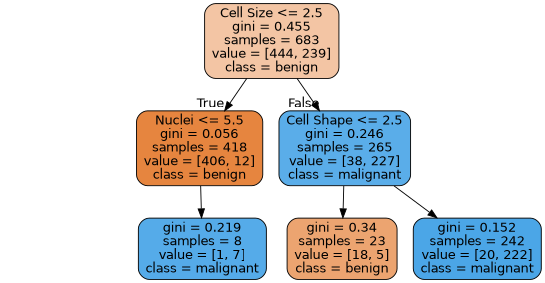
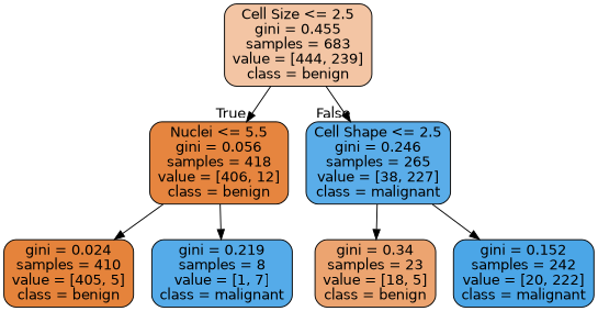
  digraph {
    node [color=black fontname=helvetica shape=box style="filled, rounded"]
    edge [fontname=helvetica]
    n1 [fillcolor="#f3c5a4" label="Cell Size <= 2.5\ngini = 0.455\nsamples = 683\nvalue = [444, 239]\nclass = benign"]
    n2 [fillcolor="#e6853f" label="Nuclei <= 5.5\ngini = 0.056\nsamples = 418\nvalue = [406, 12]\nclass = benign"]
    n3 [fillcolor="#5aade9" label="Cell Shape <= 2.5\ngini = 0.246\nsamples = 265\nvalue = [38, 227]\nclass = malignant"]
+   n4 [fillcolor="#e5833b" label="gini = 0.024\nsamples = 410\nvalue = [405, 5]\nclass = benign"]
    n5 [fillcolor="#55abe9" label="gini = 0.219\nsamples = 8\nvalue = [1, 7]\nclass = malignant"]
    n6 [fillcolor="#eca470" label="gini = 0.34\nsamples = 23\nvalue = [18, 5]\nclass = benign"]
    n7 [fillcolor="#4ba6e7" label="gini = 0.152\nsamples = 242\nvalue = [20, 222]\nclass = malignant"]
    n1 -> n2 [headlabel=True labelangle=45 labeldistance=2.5]
    n1 -> n3 [headlabel=False labelangle=-45 labeldistance=2.5]
+   n2 -> n4
    n2 -> n5
    n3 -> n6
    n3 -> n7
  }
